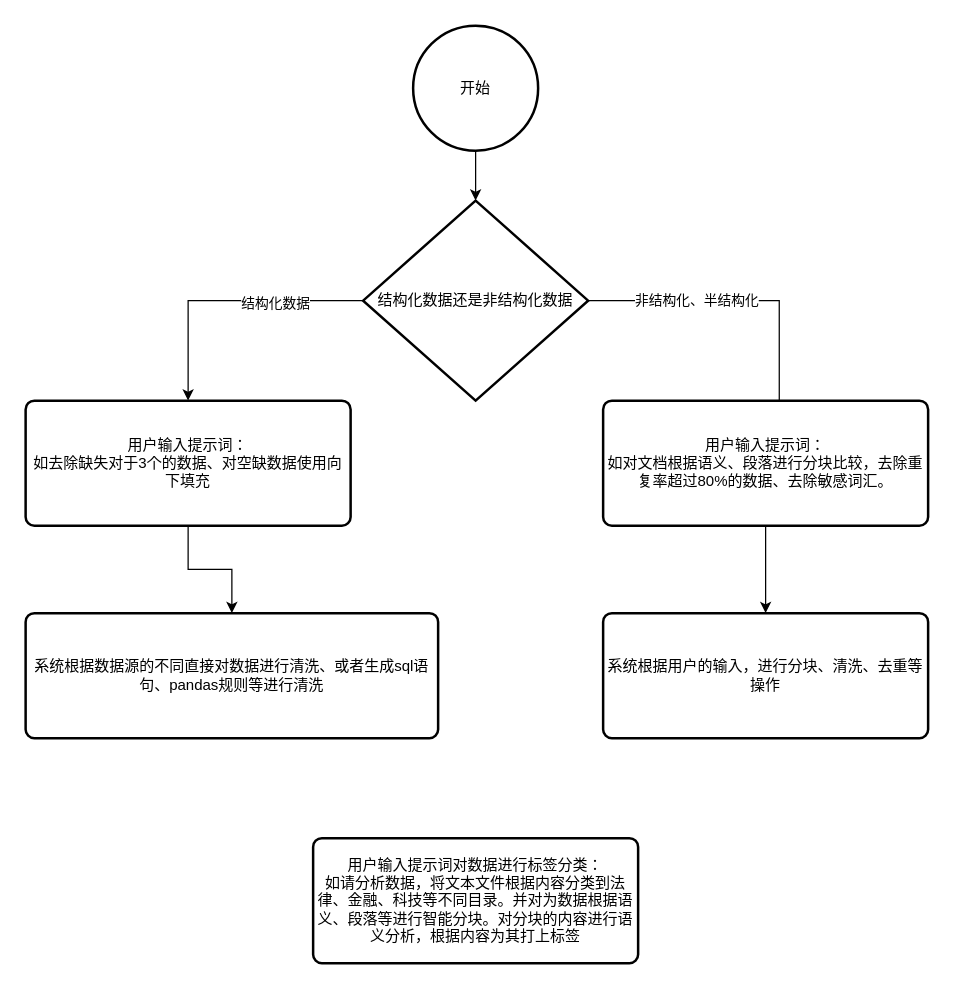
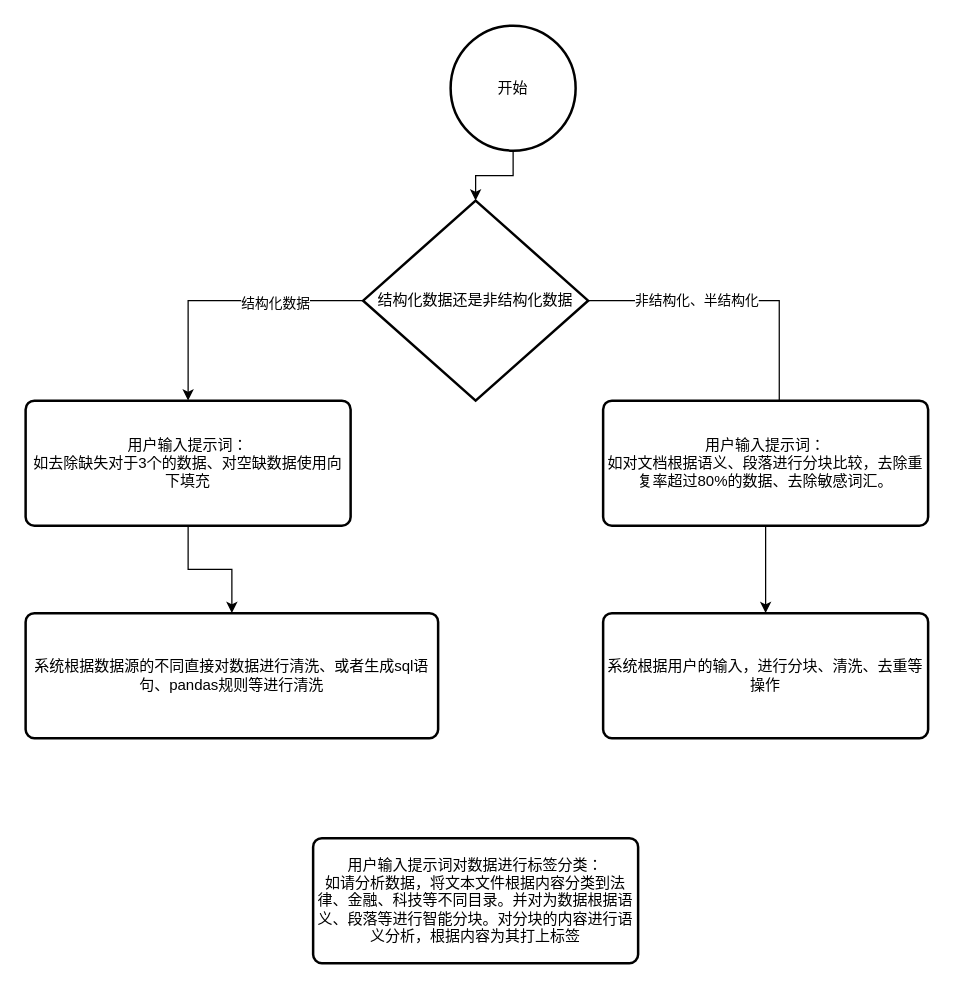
  <mxCell id="0" />
  <mxCell id="1" parent="0" />
- <mxCell id="2" value="开始" style="strokeWidth=2;html=1;shape=mxgraph.flowchart.start_2;whiteSpace=wrap;" parent="1" vertex="1"><mxGeometry x="330" y="20" width="100" height="100" as="geometry" /></mxCell>
+ <mxCell id="2" value="开始" style="strokeWidth=2;html=1;shape=mxgraph.flowchart.start_2;whiteSpace=wrap;" parent="1" vertex="1"><mxGeometry x="360" y="20" width="100" height="100" as="geometry" /></mxCell>
  <mxCell id="3" style="edgeStyle=orthogonalEdgeStyle;rounded=0;orthogonalLoop=1;jettySize=auto;html=1;exitX=0;exitY=0.5;exitDx=0;exitDy=0;exitPerimeter=0;entryX=0.5;entryY=0;entryDx=0;entryDy=0;" parent="1" source="5" target="8" edge="1"><mxGeometry relative="1" as="geometry" /></mxCell>
  <mxCell id="4" value="结构化数据" style="edgeLabel;html=1;align=center;verticalAlign=middle;resizable=0;points=[];" parent="3" vertex="1" connectable="0"><mxGeometry x="-0.358" y="1" relative="1" as="geometry"><mxPoint as="offset" /></mxGeometry></mxCell>
  <mxCell id="5" value="结构化数据还是非结构化数据" style="strokeWidth=2;html=1;shape=mxgraph.flowchart.decision;whiteSpace=wrap;" parent="1" vertex="1"><mxGeometry x="290" y="160" width="180" height="160" as="geometry" /></mxCell>
  <mxCell id="6" style="edgeStyle=orthogonalEdgeStyle;rounded=0;orthogonalLoop=1;jettySize=auto;html=1;exitX=0.5;exitY=1;exitDx=0;exitDy=0;exitPerimeter=0;entryX=0.5;entryY=0;entryDx=0;entryDy=0;entryPerimeter=0;" parent="1" source="2" target="5" edge="1"><mxGeometry relative="1" as="geometry" /></mxCell>
  <mxCell id="7" style="edgeStyle=orthogonalEdgeStyle;rounded=0;orthogonalLoop=1;jettySize=auto;html=1;exitX=0.5;exitY=1;exitDx=0;exitDy=0;" edge="1" parent="1" source="8" target="13"><mxGeometry relative="1" as="geometry" /></mxCell>
  <mxCell id="8" value="用户输入提示词：&lt;br&gt;如去除缺失对于3个的数据、对空缺数据使用向下填充" style="rounded=1;whiteSpace=wrap;html=1;absoluteArcSize=1;arcSize=14;strokeWidth=2;" parent="1" vertex="1"><mxGeometry x="20" y="320" width="260" height="100" as="geometry" /></mxCell>
  <mxCell id="9" style="edgeStyle=orthogonalEdgeStyle;rounded=0;orthogonalLoop=1;jettySize=auto;html=1;exitX=0.5;exitY=1;exitDx=0;exitDy=0;" edge="1" parent="1" source="10" target="14"><mxGeometry relative="1" as="geometry" /></mxCell>
  <mxCell id="10" value="用户输入提示词：&lt;br&gt;如对文档根据语义、段落进行分块比较，去除重复率超过80%的数据、去除敏感词汇。" style="rounded=1;whiteSpace=wrap;html=1;absoluteArcSize=1;arcSize=14;strokeWidth=2;" parent="1" vertex="1"><mxGeometry x="482" y="320" width="260" height="100" as="geometry" /></mxCell>
  <mxCell id="11" style="edgeStyle=orthogonalEdgeStyle;rounded=0;orthogonalLoop=1;jettySize=auto;html=1;exitX=1;exitY=0.5;exitDx=0;exitDy=0;exitPerimeter=0;entryX=0.542;entryY=0;entryDx=0;entryDy=0;entryPerimeter=0;endArrow=none;" parent="1" source="5" target="10" edge="1"><mxGeometry relative="1" as="geometry" /></mxCell>
  <mxCell id="12" value="非结构化、半结构化" style="edgeLabel;html=1;align=center;verticalAlign=middle;resizable=0;points=[];" parent="11" vertex="1" connectable="0"><mxGeometry x="-0.258" y="1" relative="1" as="geometry"><mxPoint as="offset" /></mxGeometry></mxCell>
  <mxCell id="13" value="系统根据数据源的不同直接对数据进行清洗、或者生成sql语句、pandas规则等进行清洗" style="rounded=1;whiteSpace=wrap;html=1;absoluteArcSize=1;arcSize=14;strokeWidth=2;" vertex="1" parent="1"><mxGeometry x="20" y="490" width="330" height="100" as="geometry" /></mxCell>
  <mxCell id="14" value="系统根据用户的输入，进行分块、清洗、去重等操作" style="rounded=1;whiteSpace=wrap;html=1;absoluteArcSize=1;arcSize=14;strokeWidth=2;" vertex="1" parent="1"><mxGeometry x="482" y="490" width="260" height="100" as="geometry" /></mxCell>
  <mxCell id="15" value="用户输入提示词对数据进行标签分类：&lt;div&gt;如请分析数据，将文本文件根据内容分类到法律、金融、科技等不同目录。并对为数据根据语义、段落等进行智能分块。对分块的内容进行语义分析，根据内容为其打上标签&lt;/div&gt;" style="rounded=1;whiteSpace=wrap;html=1;absoluteArcSize=1;arcSize=14;strokeWidth=2;" vertex="1" parent="1"><mxGeometry x="250" y="670" width="260" height="100" as="geometry" /></mxCell>
